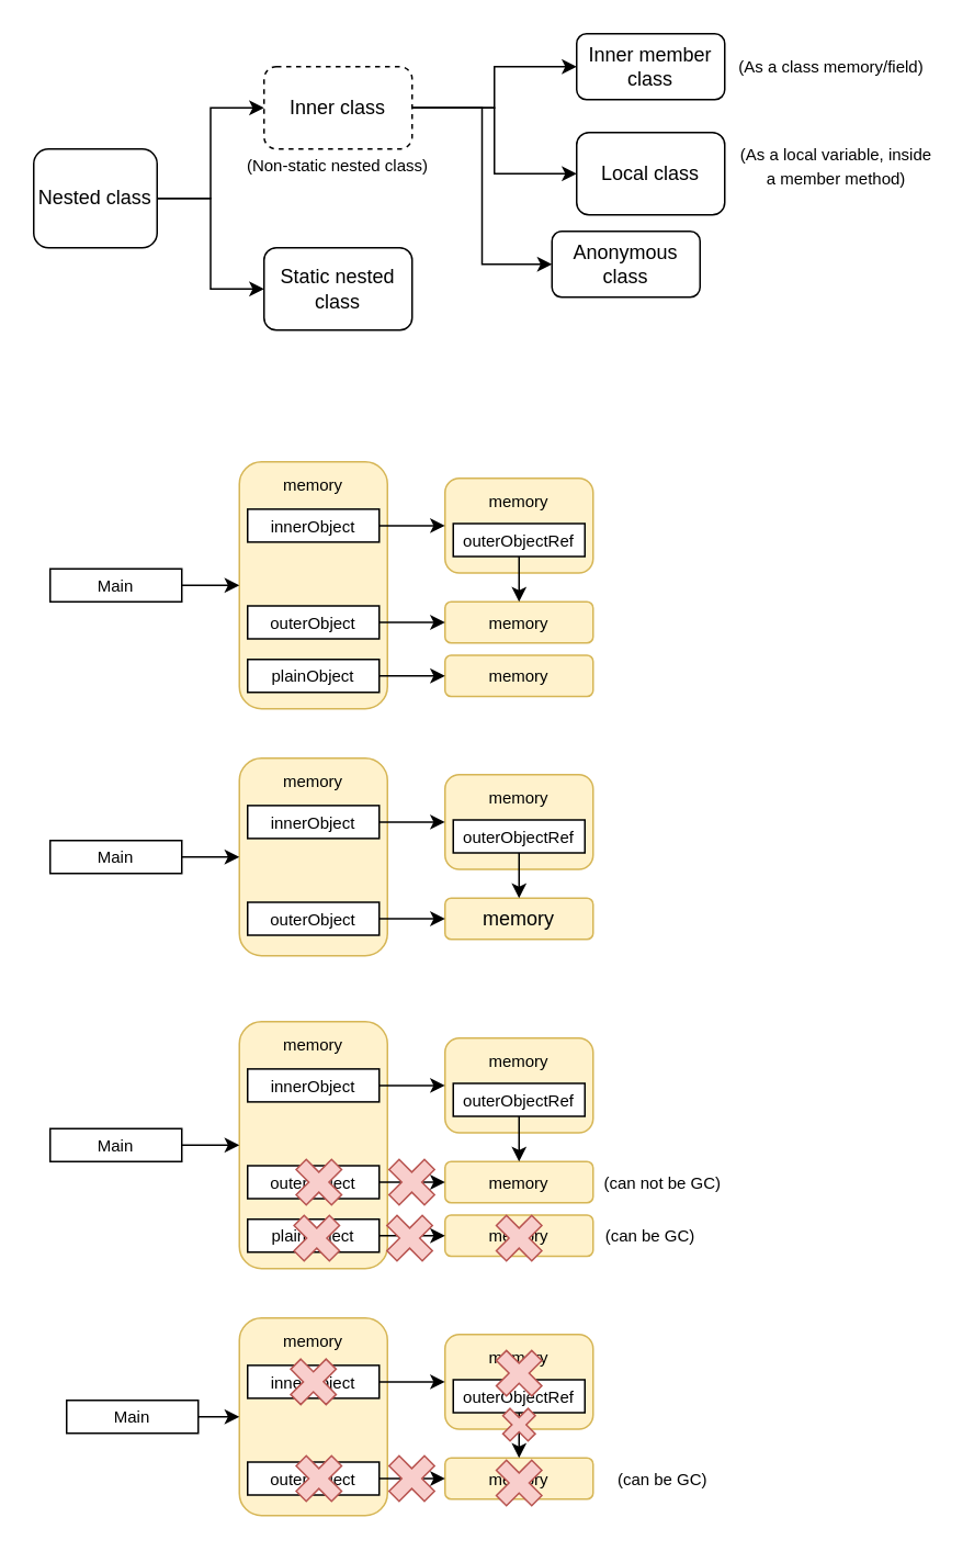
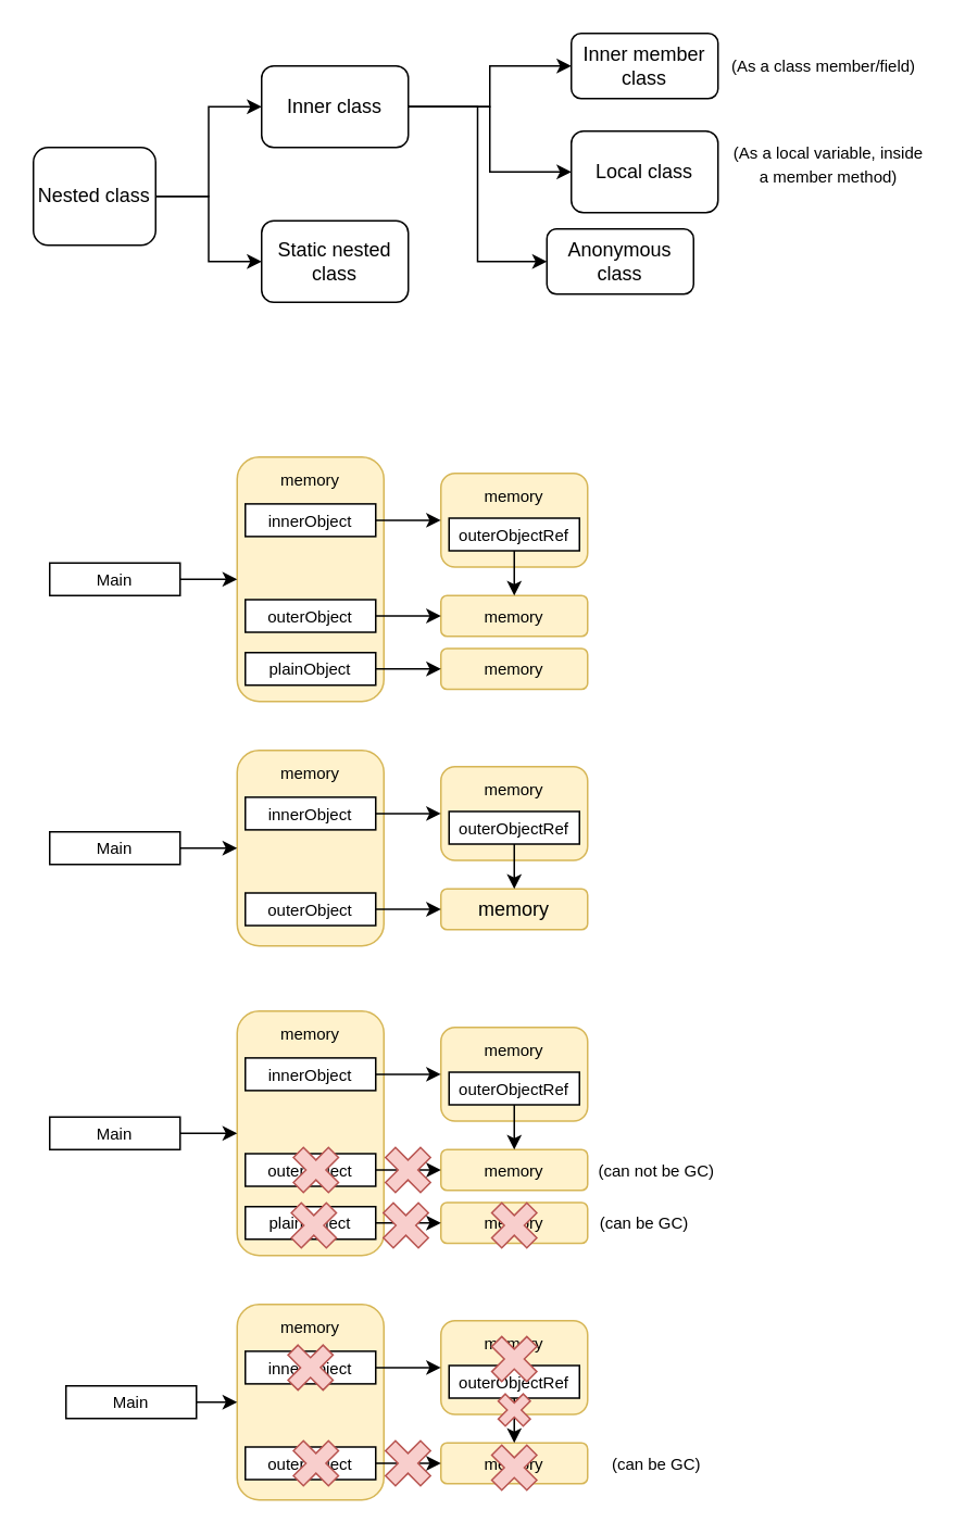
  <mxCell id="0" />
  <mxCell id="1" parent="0" />
  <mxCell id="2" value="&lt;font style=&quot;font-size: 10px;&quot;&gt;memory&lt;/font&gt;" style="rounded=1;whiteSpace=wrap;html=1;fillColor=#fff2cc;strokeColor=#d6b656;verticalAlign=top;" parent="1" vertex="1"><mxGeometry x="145" y="280" width="90" height="150" as="geometry" /></mxCell>
  <mxCell id="3" value="" style="edgeStyle=orthogonalEdgeStyle;rounded=0;orthogonalLoop=1;jettySize=auto;html=1;entryX=0;entryY=0.5;entryDx=0;entryDy=0;" parent="1" source="4" target="6" edge="1"><mxGeometry relative="1" as="geometry" /></mxCell>
- <mxCell id="4" value="Inner class" style="rounded=1;whiteSpace=wrap;html=1;dashed=1;" parent="1" vertex="1"><mxGeometry x="160" y="40" width="90" height="50" as="geometry" /></mxCell>
+ <mxCell id="4" value="Inner class" style="rounded=1;whiteSpace=wrap;html=1;" parent="1" vertex="1"><mxGeometry x="160" y="40" width="90" height="50" as="geometry" /></mxCell>
  <mxCell id="5" value="" style="edgeStyle=orthogonalEdgeStyle;rounded=0;orthogonalLoop=1;jettySize=auto;html=1;exitX=1;exitY=0.5;exitDx=0;exitDy=0;entryX=0;entryY=0.5;entryDx=0;entryDy=0;" parent="1" source="4" target="7" edge="1"><mxGeometry relative="1" as="geometry" /></mxCell>
  <mxCell id="6" value="Local class" style="rounded=1;whiteSpace=wrap;html=1;" parent="1" vertex="1"><mxGeometry x="350" y="80" width="90" height="50" as="geometry" /></mxCell>
  <mxCell id="7" value="Anonymous class" style="rounded=1;whiteSpace=wrap;html=1;" parent="1" vertex="1"><mxGeometry x="335" y="140" width="90" height="40" as="geometry" /></mxCell>
  <mxCell id="8" value="" style="edgeStyle=orthogonalEdgeStyle;rounded=0;orthogonalLoop=1;jettySize=auto;html=1;entryX=0;entryY=0.5;entryDx=0;entryDy=0;" parent="1" source="9" target="10" edge="1"><mxGeometry relative="1" as="geometry" /></mxCell>
  <mxCell id="9" value="Nested class" style="rounded=1;whiteSpace=wrap;html=1;" parent="1" vertex="1"><mxGeometry x="20" y="90" width="75" height="60" as="geometry" /></mxCell>
- <mxCell id="10" value="Static nested class" style="rounded=1;whiteSpace=wrap;html=1;" parent="1" vertex="1"><mxGeometry x="160" y="150" width="90" height="50" as="geometry" /></mxCell>
+ <mxCell id="10" value="Static nested class" style="rounded=1;whiteSpace=wrap;html=1;" parent="1" vertex="1"><mxGeometry x="160" y="135" width="90" height="50" as="geometry" /></mxCell>
  <mxCell id="11" value="" style="edgeStyle=orthogonalEdgeStyle;rounded=0;orthogonalLoop=1;jettySize=auto;html=1;exitX=1;exitY=0.5;exitDx=0;exitDy=0;entryX=0;entryY=0.5;entryDx=0;entryDy=0;" parent="1" source="9" target="4" edge="1"><mxGeometry relative="1" as="geometry"><mxPoint x="120" y="115" as="sourcePoint" /><mxPoint x="170" y="165" as="targetPoint" /></mxGeometry></mxCell>
- <mxCell id="12" value="&lt;font style=&quot;font-size: 10px;&quot;&gt;(Non-static nested class)&lt;/font&gt;" style="text;html=1;strokeColor=none;fillColor=none;align=center;verticalAlign=middle;whiteSpace=wrap;rounded=0;" parent="1" vertex="1"><mxGeometry x="145" y="90" width="120" height="20" as="geometry" /></mxCell>
  <mxCell id="13" value="outerObject" style="rounded=0;whiteSpace=wrap;html=1;fontSize=10;" parent="1" vertex="1"><mxGeometry x="150" y="367.5" width="80" height="20" as="geometry" /></mxCell>
  <mxCell id="14" value="innerObject" style="rounded=0;whiteSpace=wrap;html=1;fontSize=10;" parent="1" vertex="1"><mxGeometry x="150" y="308.75" width="80" height="20" as="geometry" /></mxCell>
  <mxCell id="15" value="Main" style="rounded=0;whiteSpace=wrap;html=1;fontSize=10;" parent="1" vertex="1"><mxGeometry x="30" y="345" width="80" height="20" as="geometry" /></mxCell>
  <mxCell id="16" value="&lt;font style=&quot;font-size: 10px;&quot;&gt;memory&lt;/font&gt;" style="rounded=1;whiteSpace=wrap;html=1;fillColor=#fff2cc;strokeColor=#d6b656;" parent="1" vertex="1"><mxGeometry x="270" y="365" width="90" height="25" as="geometry" /></mxCell>
  <mxCell id="17" value="&lt;font style=&quot;font-size: 10px;&quot;&gt;memory&lt;/font&gt;" style="rounded=1;whiteSpace=wrap;html=1;fillColor=#fff2cc;strokeColor=#d6b656;verticalAlign=top;" parent="1" vertex="1"><mxGeometry x="270" y="290" width="90" height="57.5" as="geometry" /></mxCell>
  <mxCell id="18" value="" style="endArrow=classic;html=1;rounded=0;fontSize=10;curved=1;exitX=1;exitY=0.5;exitDx=0;exitDy=0;entryX=0;entryY=0.5;entryDx=0;entryDy=0;" parent="1" source="13" target="16" edge="1"><mxGeometry width="50" height="50" relative="1" as="geometry"><mxPoint x="240" y="380" as="sourcePoint" /><mxPoint x="290" y="330" as="targetPoint" /></mxGeometry></mxCell>
  <mxCell id="19" value="" style="endArrow=classic;html=1;rounded=0;fontSize=10;curved=1;exitX=1;exitY=0.5;exitDx=0;exitDy=0;entryX=0;entryY=0.5;entryDx=0;entryDy=0;" parent="1" source="14" target="17" edge="1"><mxGeometry width="50" height="50" relative="1" as="geometry"><mxPoint x="230" y="265" as="sourcePoint" /><mxPoint x="280" y="265" as="targetPoint" /></mxGeometry></mxCell>
  <mxCell id="20" value="outerObjectRef" style="rounded=0;whiteSpace=wrap;html=1;fontSize=10;" parent="1" vertex="1"><mxGeometry x="275" y="317.5" width="80" height="20" as="geometry" /></mxCell>
  <mxCell id="21" value="" style="endArrow=classic;html=1;rounded=0;fontSize=10;curved=1;exitX=0.5;exitY=1;exitDx=0;exitDy=0;entryX=0.5;entryY=0;entryDx=0;entryDy=0;" parent="1" source="20" target="16" edge="1"><mxGeometry width="50" height="50" relative="1" as="geometry"><mxPoint x="230" y="387.5" as="sourcePoint" /><mxPoint x="280" y="387.5" as="targetPoint" /></mxGeometry></mxCell>
  <mxCell id="22" value="" style="endArrow=classic;html=1;rounded=0;fontSize=10;curved=1;exitX=1;exitY=0.5;exitDx=0;exitDy=0;entryX=0;entryY=0.5;entryDx=0;entryDy=0;" parent="1" source="15" target="2" edge="1"><mxGeometry width="50" height="50" relative="1" as="geometry"><mxPoint x="120" y="246.25" as="sourcePoint" /><mxPoint x="160" y="246.25" as="targetPoint" /></mxGeometry></mxCell>
  <mxCell id="23" value="&lt;font style=&quot;font-size: 10px;&quot;&gt;memory&lt;/font&gt;" style="rounded=1;whiteSpace=wrap;html=1;fillColor=#fff2cc;strokeColor=#d6b656;verticalAlign=top;" parent="1" vertex="1"><mxGeometry x="145" y="460" width="90" height="120" as="geometry" /></mxCell>
  <mxCell id="24" value="outerObject" style="rounded=0;whiteSpace=wrap;html=1;fontSize=10;" parent="1" vertex="1"><mxGeometry x="150" y="547.5" width="80" height="20" as="geometry" /></mxCell>
  <mxCell id="25" value="innerObject" style="rounded=0;whiteSpace=wrap;html=1;fontSize=10;" parent="1" vertex="1"><mxGeometry x="150" y="488.75" width="80" height="20" as="geometry" /></mxCell>
  <mxCell id="26" value="Main" style="rounded=0;whiteSpace=wrap;html=1;fontSize=10;" parent="1" vertex="1"><mxGeometry x="30" y="510" width="80" height="20" as="geometry" /></mxCell>
  <mxCell id="27" value="memory" style="rounded=1;whiteSpace=wrap;html=1;fillColor=#fff2cc;strokeColor=#d6b656;" parent="1" vertex="1"><mxGeometry x="270" y="545" width="90" height="25" as="geometry" /></mxCell>
  <mxCell id="28" value="&lt;font style=&quot;font-size: 10px;&quot;&gt;memory&lt;/font&gt;" style="rounded=1;whiteSpace=wrap;html=1;fillColor=#fff2cc;strokeColor=#d6b656;verticalAlign=top;" parent="1" vertex="1"><mxGeometry x="270" y="470" width="90" height="57.5" as="geometry" /></mxCell>
  <mxCell id="29" value="" style="endArrow=classic;html=1;rounded=0;fontSize=10;curved=1;exitX=1;exitY=0.5;exitDx=0;exitDy=0;entryX=0;entryY=0.5;entryDx=0;entryDy=0;" parent="1" source="24" target="27" edge="1"><mxGeometry width="50" height="50" relative="1" as="geometry"><mxPoint x="240" y="560" as="sourcePoint" /><mxPoint x="290" y="510" as="targetPoint" /></mxGeometry></mxCell>
  <mxCell id="30" value="" style="endArrow=classic;html=1;rounded=0;fontSize=10;curved=1;exitX=1;exitY=0.5;exitDx=0;exitDy=0;entryX=0;entryY=0.5;entryDx=0;entryDy=0;" parent="1" source="25" target="28" edge="1"><mxGeometry width="50" height="50" relative="1" as="geometry"><mxPoint x="230" y="445" as="sourcePoint" /><mxPoint x="280" y="445" as="targetPoint" /></mxGeometry></mxCell>
  <mxCell id="31" value="outerObjectRef" style="rounded=0;whiteSpace=wrap;html=1;fontSize=10;" parent="1" vertex="1"><mxGeometry x="275" y="497.5" width="80" height="20" as="geometry" /></mxCell>
  <mxCell id="32" value="" style="endArrow=classic;html=1;rounded=0;fontSize=10;curved=1;exitX=0.5;exitY=1;exitDx=0;exitDy=0;entryX=0.5;entryY=0;entryDx=0;entryDy=0;" parent="1" source="31" target="27" edge="1"><mxGeometry width="50" height="50" relative="1" as="geometry"><mxPoint x="230" y="567.5" as="sourcePoint" /><mxPoint x="280" y="567.5" as="targetPoint" /></mxGeometry></mxCell>
  <mxCell id="33" value="" style="endArrow=classic;html=1;rounded=0;fontSize=10;curved=1;exitX=1;exitY=0.5;exitDx=0;exitDy=0;entryX=0;entryY=0.5;entryDx=0;entryDy=0;" parent="1" source="26" target="23" edge="1"><mxGeometry width="50" height="50" relative="1" as="geometry"><mxPoint x="120" y="426.25" as="sourcePoint" /><mxPoint x="160" y="426.25" as="targetPoint" /></mxGeometry></mxCell>
  <mxCell id="34" value="plainObject" style="rounded=0;whiteSpace=wrap;html=1;fontSize=10;" parent="1" vertex="1"><mxGeometry x="150" y="400" width="80" height="20" as="geometry" /></mxCell>
  <mxCell id="35" value="&lt;font style=&quot;font-size: 10px;&quot;&gt;memory&lt;/font&gt;" style="rounded=1;whiteSpace=wrap;html=1;fillColor=#fff2cc;strokeColor=#d6b656;" parent="1" vertex="1"><mxGeometry x="270" y="397.5" width="90" height="25" as="geometry" /></mxCell>
  <mxCell id="36" value="" style="endArrow=classic;html=1;rounded=0;fontSize=10;curved=1;exitX=1;exitY=0.5;exitDx=0;exitDy=0;entryX=0;entryY=0.5;entryDx=0;entryDy=0;" parent="1" source="34" target="35" edge="1"><mxGeometry width="50" height="50" relative="1" as="geometry"><mxPoint x="240" y="387.5" as="sourcePoint" /><mxPoint x="280" y="387.5" as="targetPoint" /></mxGeometry></mxCell>
  <mxCell id="37" value="&lt;font style=&quot;font-size: 10px;&quot;&gt;memory&lt;/font&gt;" style="rounded=1;whiteSpace=wrap;html=1;fillColor=#fff2cc;strokeColor=#d6b656;verticalAlign=top;" parent="1" vertex="1"><mxGeometry x="145" y="620" width="90" height="150" as="geometry" /></mxCell>
  <mxCell id="38" value="outerObject" style="rounded=0;whiteSpace=wrap;html=1;fontSize=10;" parent="1" vertex="1"><mxGeometry x="150" y="707.5" width="80" height="20" as="geometry" /></mxCell>
  <mxCell id="39" value="innerObject" style="rounded=0;whiteSpace=wrap;html=1;fontSize=10;" parent="1" vertex="1"><mxGeometry x="150" y="648.75" width="80" height="20" as="geometry" /></mxCell>
  <mxCell id="40" value="Main" style="rounded=0;whiteSpace=wrap;html=1;fontSize=10;" parent="1" vertex="1"><mxGeometry x="30" y="685" width="80" height="20" as="geometry" /></mxCell>
  <mxCell id="41" value="&lt;font style=&quot;font-size: 10px;&quot;&gt;memory&lt;/font&gt;" style="rounded=1;whiteSpace=wrap;html=1;fillColor=#fff2cc;strokeColor=#d6b656;" parent="1" vertex="1"><mxGeometry x="270" y="705" width="90" height="25" as="geometry" /></mxCell>
  <mxCell id="42" value="&lt;font style=&quot;font-size: 10px;&quot;&gt;memory&lt;/font&gt;" style="rounded=1;whiteSpace=wrap;html=1;fillColor=#fff2cc;strokeColor=#d6b656;verticalAlign=top;" parent="1" vertex="1"><mxGeometry x="270" y="630" width="90" height="57.5" as="geometry" /></mxCell>
  <mxCell id="43" value="" style="endArrow=classic;html=1;rounded=0;fontSize=10;curved=1;exitX=1;exitY=0.5;exitDx=0;exitDy=0;entryX=0;entryY=0.5;entryDx=0;entryDy=0;" parent="1" source="38" target="41" edge="1"><mxGeometry width="50" height="50" relative="1" as="geometry"><mxPoint x="240" y="720" as="sourcePoint" /><mxPoint x="290" y="670" as="targetPoint" /></mxGeometry></mxCell>
  <mxCell id="44" value="" style="endArrow=classic;html=1;rounded=0;fontSize=10;curved=1;exitX=1;exitY=0.5;exitDx=0;exitDy=0;entryX=0;entryY=0.5;entryDx=0;entryDy=0;" parent="1" source="39" target="42" edge="1"><mxGeometry width="50" height="50" relative="1" as="geometry"><mxPoint x="230" y="605" as="sourcePoint" /><mxPoint x="280" y="605" as="targetPoint" /></mxGeometry></mxCell>
  <mxCell id="45" value="outerObjectRef" style="rounded=0;whiteSpace=wrap;html=1;fontSize=10;" parent="1" vertex="1"><mxGeometry x="275" y="657.5" width="80" height="20" as="geometry" /></mxCell>
  <mxCell id="46" value="" style="endArrow=classic;html=1;rounded=0;fontSize=10;curved=1;exitX=0.5;exitY=1;exitDx=0;exitDy=0;entryX=0.5;entryY=0;entryDx=0;entryDy=0;" parent="1" source="45" target="41" edge="1"><mxGeometry width="50" height="50" relative="1" as="geometry"><mxPoint x="230" y="727.5" as="sourcePoint" /><mxPoint x="280" y="727.5" as="targetPoint" /></mxGeometry></mxCell>
  <mxCell id="47" value="" style="endArrow=classic;html=1;rounded=0;fontSize=10;curved=1;exitX=1;exitY=0.5;exitDx=0;exitDy=0;entryX=0;entryY=0.5;entryDx=0;entryDy=0;" parent="1" source="40" target="37" edge="1"><mxGeometry width="50" height="50" relative="1" as="geometry"><mxPoint x="120" y="586.25" as="sourcePoint" /><mxPoint x="160" y="586.25" as="targetPoint" /></mxGeometry></mxCell>
  <mxCell id="48" value="plainObject" style="rounded=0;whiteSpace=wrap;html=1;fontSize=10;" parent="1" vertex="1"><mxGeometry x="150" y="740" width="80" height="20" as="geometry" /></mxCell>
  <mxCell id="49" value="&lt;font style=&quot;font-size: 10px;&quot;&gt;memory&lt;/font&gt;" style="rounded=1;whiteSpace=wrap;html=1;fillColor=#fff2cc;strokeColor=#d6b656;" parent="1" vertex="1"><mxGeometry x="270" y="737.5" width="90" height="25" as="geometry" /></mxCell>
  <mxCell id="50" value="" style="endArrow=classic;html=1;rounded=0;fontSize=10;curved=1;exitX=1;exitY=0.5;exitDx=0;exitDy=0;entryX=0;entryY=0.5;entryDx=0;entryDy=0;" parent="1" source="48" target="49" edge="1"><mxGeometry width="50" height="50" relative="1" as="geometry"><mxPoint x="240" y="727.5" as="sourcePoint" /><mxPoint x="280" y="727.5" as="targetPoint" /></mxGeometry></mxCell>
  <mxCell id="51" value="" style="group" parent="1" vertex="1" connectable="0"><mxGeometry x="170.54" y="730" width="99.46" height="43" as="geometry" /></mxCell>
  <mxCell id="52" value="" style="shape=cross;whiteSpace=wrap;html=1;fontSize=10;rotation=45;size=0.285;fillColor=#f8cecc;strokeColor=#b85450;" parent="51" vertex="1"><mxGeometry x="6.297" y="6.297" width="30.403" height="30.406" as="geometry" /></mxCell>
  <mxCell id="53" value="" style="shape=cross;whiteSpace=wrap;html=1;fontSize=10;rotation=45;size=0.285;fillColor=#f8cecc;strokeColor=#b85450;" parent="51" vertex="1"><mxGeometry x="62.76" y="6.297" width="30.403" height="30.406" as="geometry" /></mxCell>
  <mxCell id="54" value="" style="shape=cross;whiteSpace=wrap;html=1;fontSize=10;rotation=45;size=0.285;fillColor=#f8cecc;strokeColor=#b85450;" parent="1" vertex="1"><mxGeometry x="178.137" y="702.297" width="30.403" height="30.406" as="geometry" /></mxCell>
  <mxCell id="55" value="" style="shape=cross;whiteSpace=wrap;html=1;fontSize=10;rotation=45;size=0.285;fillColor=#f8cecc;strokeColor=#b85450;" parent="1" vertex="1"><mxGeometry x="234.6" y="702.297" width="30.403" height="30.406" as="geometry" /></mxCell>
  <mxCell id="56" value="" style="shape=cross;whiteSpace=wrap;html=1;fontSize=10;rotation=45;size=0.285;fillColor=#f8cecc;strokeColor=#b85450;" parent="1" vertex="1"><mxGeometry x="299.8" y="736.297" width="30.403" height="30.406" as="geometry" /></mxCell>
  <mxCell id="57" value="(can be GC)" style="text;html=1;strokeColor=none;fillColor=none;align=center;verticalAlign=middle;whiteSpace=wrap;rounded=0;fontSize=10;" parent="1" vertex="1"><mxGeometry x="365" y="735" width="60" height="30" as="geometry" /></mxCell>
  <mxCell id="58" value="(can not be GC)" style="text;html=1;strokeColor=none;fillColor=none;align=center;verticalAlign=middle;whiteSpace=wrap;rounded=0;fontSize=10;" parent="1" vertex="1"><mxGeometry x="365" y="702.7" width="75" height="30" as="geometry" /></mxCell>
  <mxCell id="59" value="&lt;font style=&quot;font-size: 10px;&quot;&gt;memory&lt;/font&gt;" style="rounded=1;whiteSpace=wrap;html=1;fillColor=#fff2cc;strokeColor=#d6b656;verticalAlign=top;" parent="1" vertex="1"><mxGeometry x="145" y="800" width="90" height="120" as="geometry" /></mxCell>
  <mxCell id="60" value="outerObject" style="rounded=0;whiteSpace=wrap;html=1;fontSize=10;" parent="1" vertex="1"><mxGeometry x="150" y="887.5" width="80" height="20" as="geometry" /></mxCell>
  <mxCell id="61" value="innerObject" style="rounded=0;whiteSpace=wrap;html=1;fontSize=10;" parent="1" vertex="1"><mxGeometry x="150" y="828.75" width="80" height="20" as="geometry" /></mxCell>
  <mxCell id="62" value="Main" style="rounded=0;whiteSpace=wrap;html=1;fontSize=10;" parent="1" vertex="1"><mxGeometry x="40" y="850" width="80" height="20" as="geometry" /></mxCell>
  <mxCell id="63" value="&lt;font style=&quot;font-size: 10px;&quot;&gt;memory&lt;/font&gt;" style="rounded=1;whiteSpace=wrap;html=1;fillColor=#fff2cc;strokeColor=#d6b656;" parent="1" vertex="1"><mxGeometry x="270" y="885" width="90" height="25" as="geometry" /></mxCell>
  <mxCell id="64" value="&lt;font style=&quot;font-size: 10px;&quot;&gt;memory&lt;/font&gt;" style="rounded=1;whiteSpace=wrap;html=1;fillColor=#fff2cc;strokeColor=#d6b656;verticalAlign=top;" parent="1" vertex="1"><mxGeometry x="270" y="810" width="90" height="57.5" as="geometry" /></mxCell>
  <mxCell id="65" value="" style="endArrow=classic;html=1;rounded=0;fontSize=10;curved=1;exitX=1;exitY=0.5;exitDx=0;exitDy=0;entryX=0;entryY=0.5;entryDx=0;entryDy=0;" parent="1" source="60" target="63" edge="1"><mxGeometry width="50" height="50" relative="1" as="geometry"><mxPoint x="240" y="900" as="sourcePoint" /><mxPoint x="290" y="850" as="targetPoint" /></mxGeometry></mxCell>
  <mxCell id="66" value="" style="endArrow=classic;html=1;rounded=0;fontSize=10;curved=1;exitX=1;exitY=0.5;exitDx=0;exitDy=0;entryX=0;entryY=0.5;entryDx=0;entryDy=0;" parent="1" source="61" target="64" edge="1"><mxGeometry width="50" height="50" relative="1" as="geometry"><mxPoint x="230" y="785" as="sourcePoint" /><mxPoint x="280" y="785" as="targetPoint" /></mxGeometry></mxCell>
  <mxCell id="67" value="outerObjectRef" style="rounded=0;whiteSpace=wrap;html=1;fontSize=10;" parent="1" vertex="1"><mxGeometry x="275" y="837.5" width="80" height="20" as="geometry" /></mxCell>
  <mxCell id="68" value="" style="endArrow=classic;html=1;rounded=0;fontSize=10;curved=1;exitX=0.5;exitY=1;exitDx=0;exitDy=0;entryX=0.5;entryY=0;entryDx=0;entryDy=0;" parent="1" source="67" target="63" edge="1"><mxGeometry width="50" height="50" relative="1" as="geometry"><mxPoint x="230" y="907.5" as="sourcePoint" /><mxPoint x="280" y="907.5" as="targetPoint" /></mxGeometry></mxCell>
  <mxCell id="69" value="" style="endArrow=classic;html=1;rounded=0;fontSize=10;curved=1;exitX=1;exitY=0.5;exitDx=0;exitDy=0;entryX=0;entryY=0.5;entryDx=0;entryDy=0;" parent="1" source="62" target="59" edge="1"><mxGeometry width="50" height="50" relative="1" as="geometry"><mxPoint x="120" y="766.25" as="sourcePoint" /><mxPoint x="160" y="766.25" as="targetPoint" /></mxGeometry></mxCell>
  <mxCell id="70" value="" style="shape=cross;whiteSpace=wrap;html=1;fontSize=10;rotation=45;size=0.285;fillColor=#f8cecc;strokeColor=#b85450;" parent="1" vertex="1"><mxGeometry x="178.137" y="882.297" width="30.403" height="30.406" as="geometry" /></mxCell>
  <mxCell id="71" value="" style="shape=cross;whiteSpace=wrap;html=1;fontSize=10;rotation=45;size=0.285;fillColor=#f8cecc;strokeColor=#b85450;" parent="1" vertex="1"><mxGeometry x="234.6" y="882.297" width="30.403" height="30.406" as="geometry" /></mxCell>
  <mxCell id="72" value="(can be GC)" style="text;html=1;strokeColor=none;fillColor=none;align=center;verticalAlign=middle;whiteSpace=wrap;rounded=0;fontSize=10;" parent="1" vertex="1"><mxGeometry x="365" y="882.7" width="75" height="30" as="geometry" /></mxCell>
  <mxCell id="73" value="" style="shape=cross;whiteSpace=wrap;html=1;fontSize=10;rotation=45;size=0.285;fillColor=#f8cecc;strokeColor=#b85450;" parent="1" vertex="1"><mxGeometry x="174.8" y="823.547" width="30.403" height="30.406" as="geometry" /></mxCell>
  <mxCell id="74" value="" style="shape=cross;whiteSpace=wrap;html=1;fontSize=10;rotation=45;size=0.285;fillColor=#f8cecc;strokeColor=#b85450;" parent="1" vertex="1"><mxGeometry x="299.8" y="818.347" width="30.403" height="30.406" as="geometry" /></mxCell>
  <mxCell id="75" value="" style="shape=cross;whiteSpace=wrap;html=1;fontSize=10;rotation=45;size=0.285;fillColor=#f8cecc;strokeColor=#b85450;" parent="1" vertex="1"><mxGeometry x="304.18" y="853.95" width="21.65" height="21.65" as="geometry" /></mxCell>
  <mxCell id="76" value="" style="shape=cross;whiteSpace=wrap;html=1;fontSize=10;rotation=45;size=0.285;fillColor=#f8cecc;strokeColor=#b85450;" parent="1" vertex="1"><mxGeometry x="299.8" y="884.997" width="30.403" height="30.406" as="geometry" /></mxCell>
  <mxCell id="77" value="Inner member class" style="rounded=1;whiteSpace=wrap;html=1;" vertex="1" parent="1"><mxGeometry x="350" y="20" width="90" height="40" as="geometry" /></mxCell>
  <mxCell id="78" value="" style="edgeStyle=orthogonalEdgeStyle;rounded=0;orthogonalLoop=1;jettySize=auto;html=1;entryX=0;entryY=0.5;entryDx=0;entryDy=0;exitX=1;exitY=0.5;exitDx=0;exitDy=0;" edge="1" parent="1" source="4" target="77"><mxGeometry relative="1" as="geometry"><mxPoint x="260" y="75" as="sourcePoint" /><mxPoint x="360" y="75" as="targetPoint" /></mxGeometry></mxCell>
  <mxCell id="79" value="&lt;font style=&quot;font-size: 10px;&quot;&gt;(As a local variable, inside a member method)&lt;/font&gt;" style="text;html=1;strokeColor=none;fillColor=none;align=center;verticalAlign=middle;whiteSpace=wrap;rounded=0;" vertex="1" parent="1"><mxGeometry x="448" y="90" width="120" height="20" as="geometry" /></mxCell>
- <mxCell id="80" value="&lt;font style=&quot;font-size: 10px;&quot;&gt;(As a class memory/field)&lt;/font&gt;" style="text;html=1;strokeColor=none;fillColor=none;align=center;verticalAlign=middle;whiteSpace=wrap;rounded=0;" vertex="1" parent="1"><mxGeometry x="440" y="30" width="130" height="20" as="geometry" /></mxCell>
+ <mxCell id="80" value="&lt;font style=&quot;font-size: 10px;&quot;&gt;(As a class member/field)&lt;/font&gt;" style="text;html=1;strokeColor=none;fillColor=none;align=center;verticalAlign=middle;whiteSpace=wrap;rounded=0;" vertex="1" parent="1"><mxGeometry x="440" y="30" width="130" height="20" as="geometry" /></mxCell>
